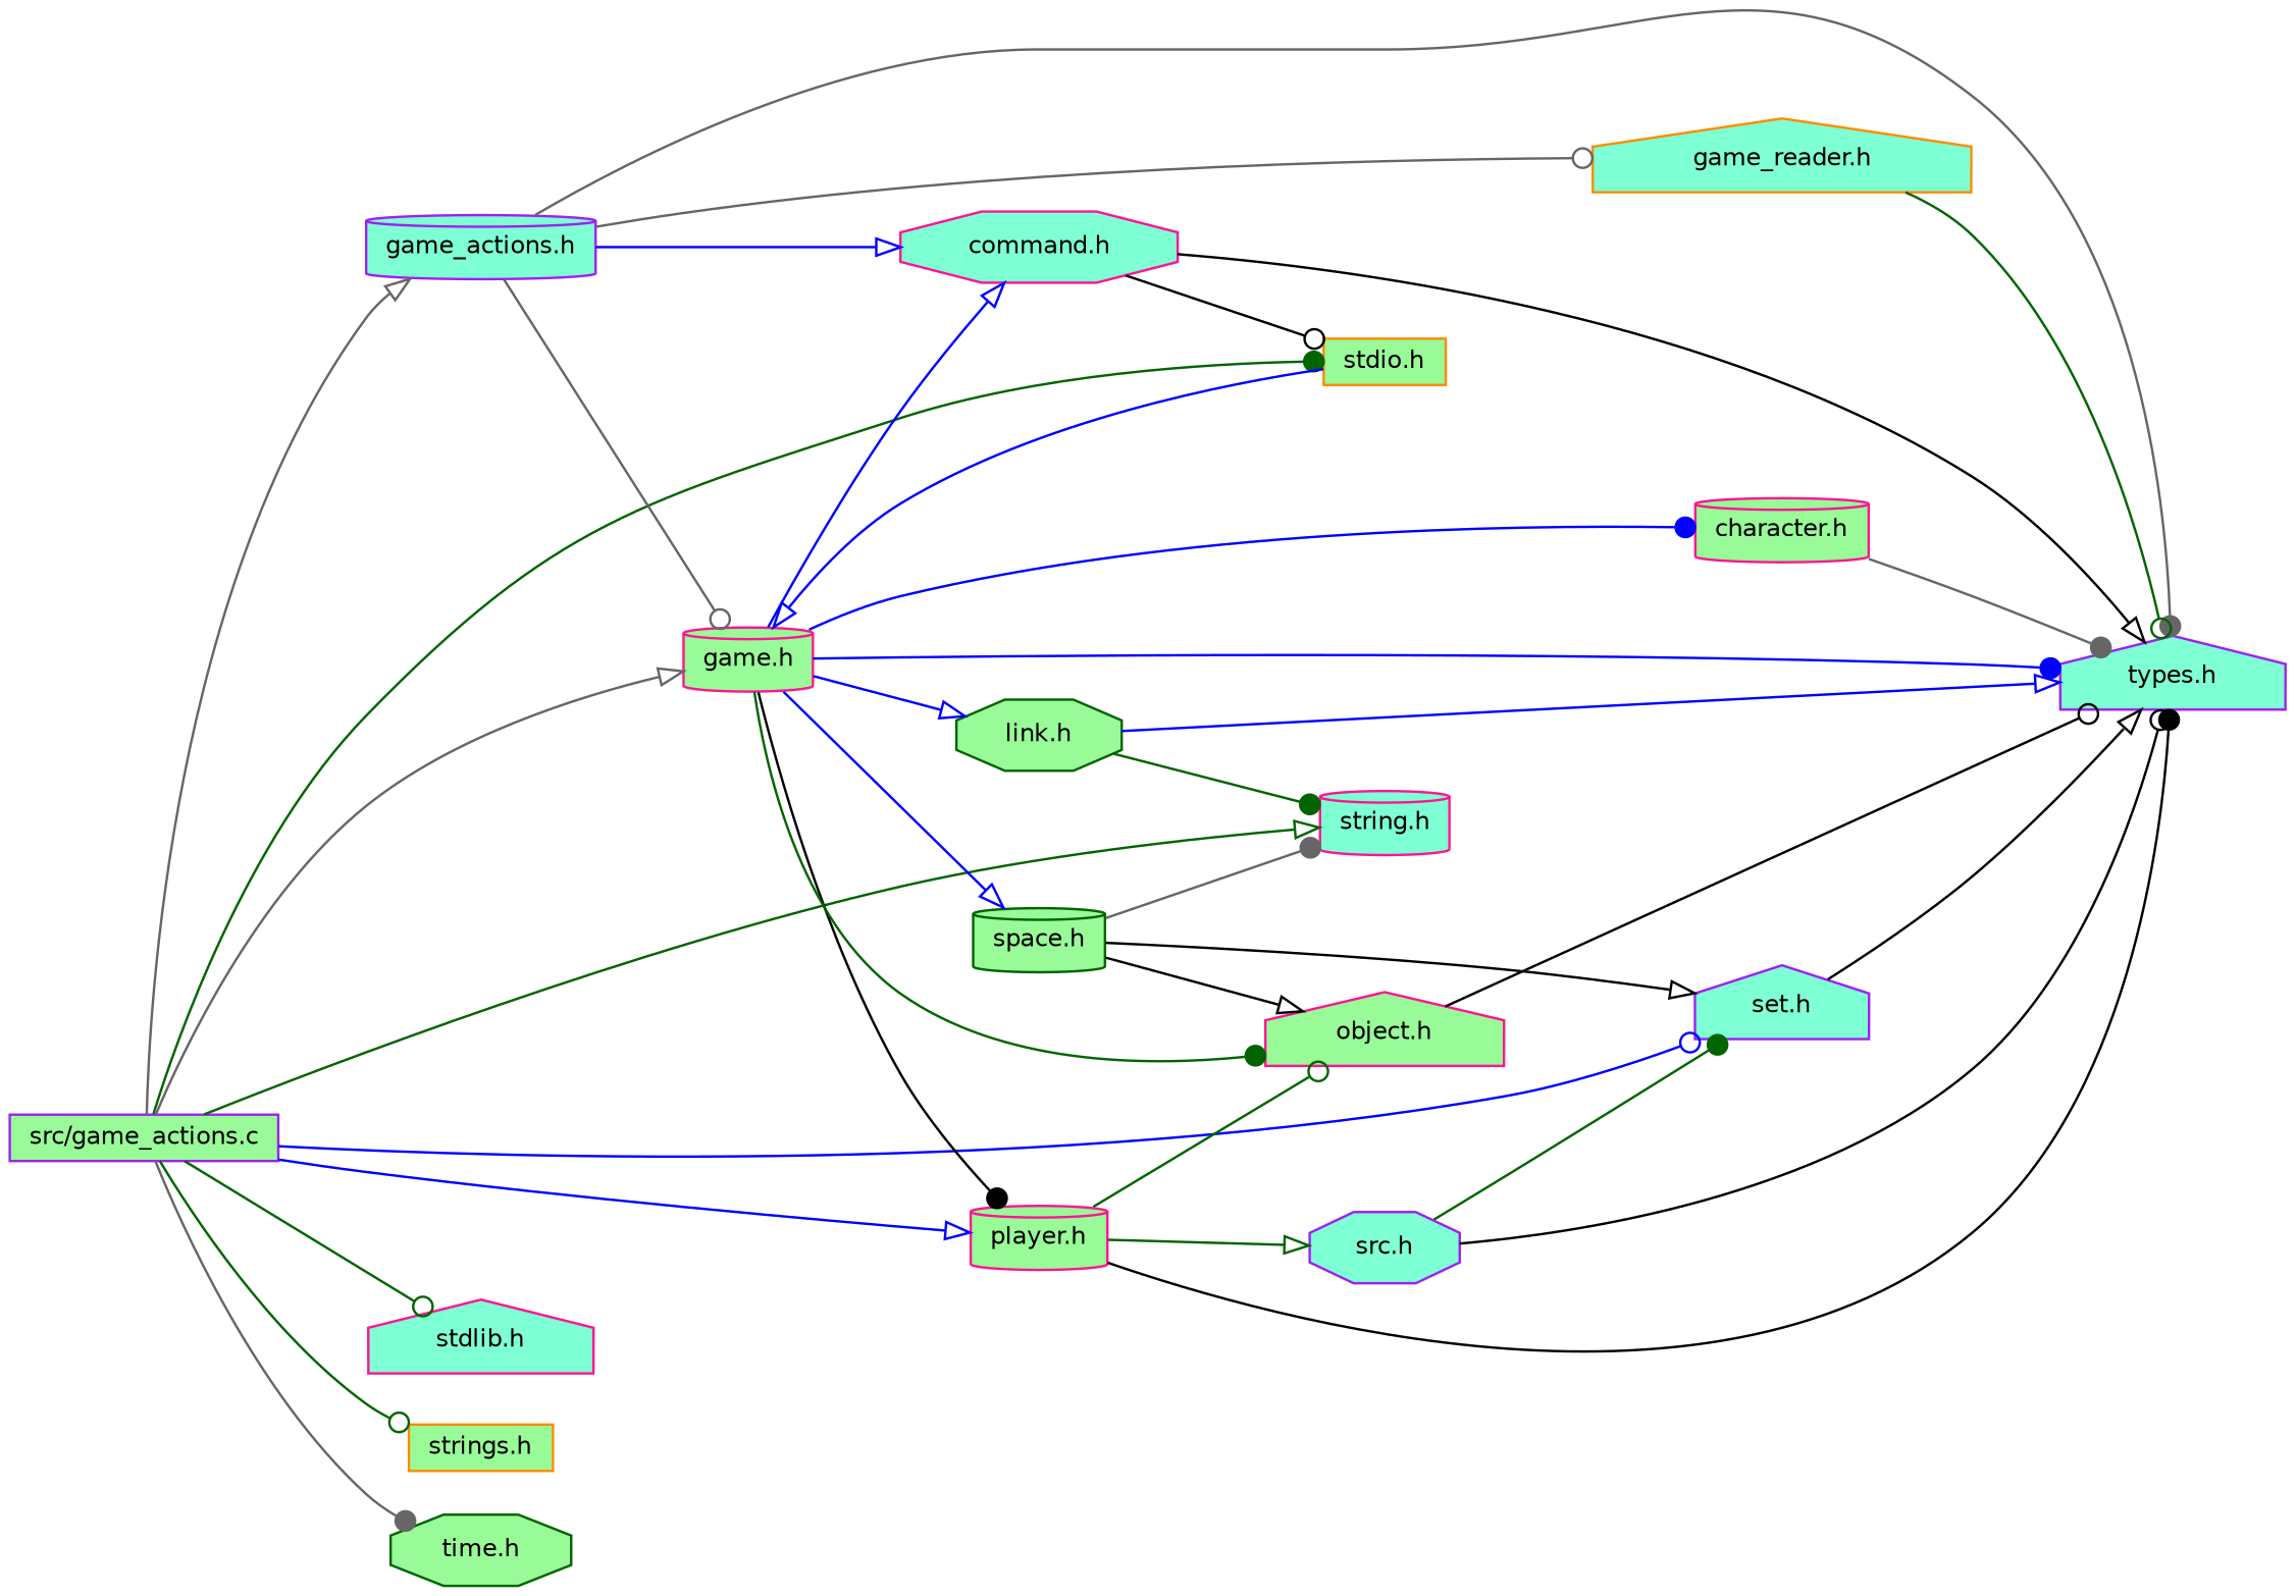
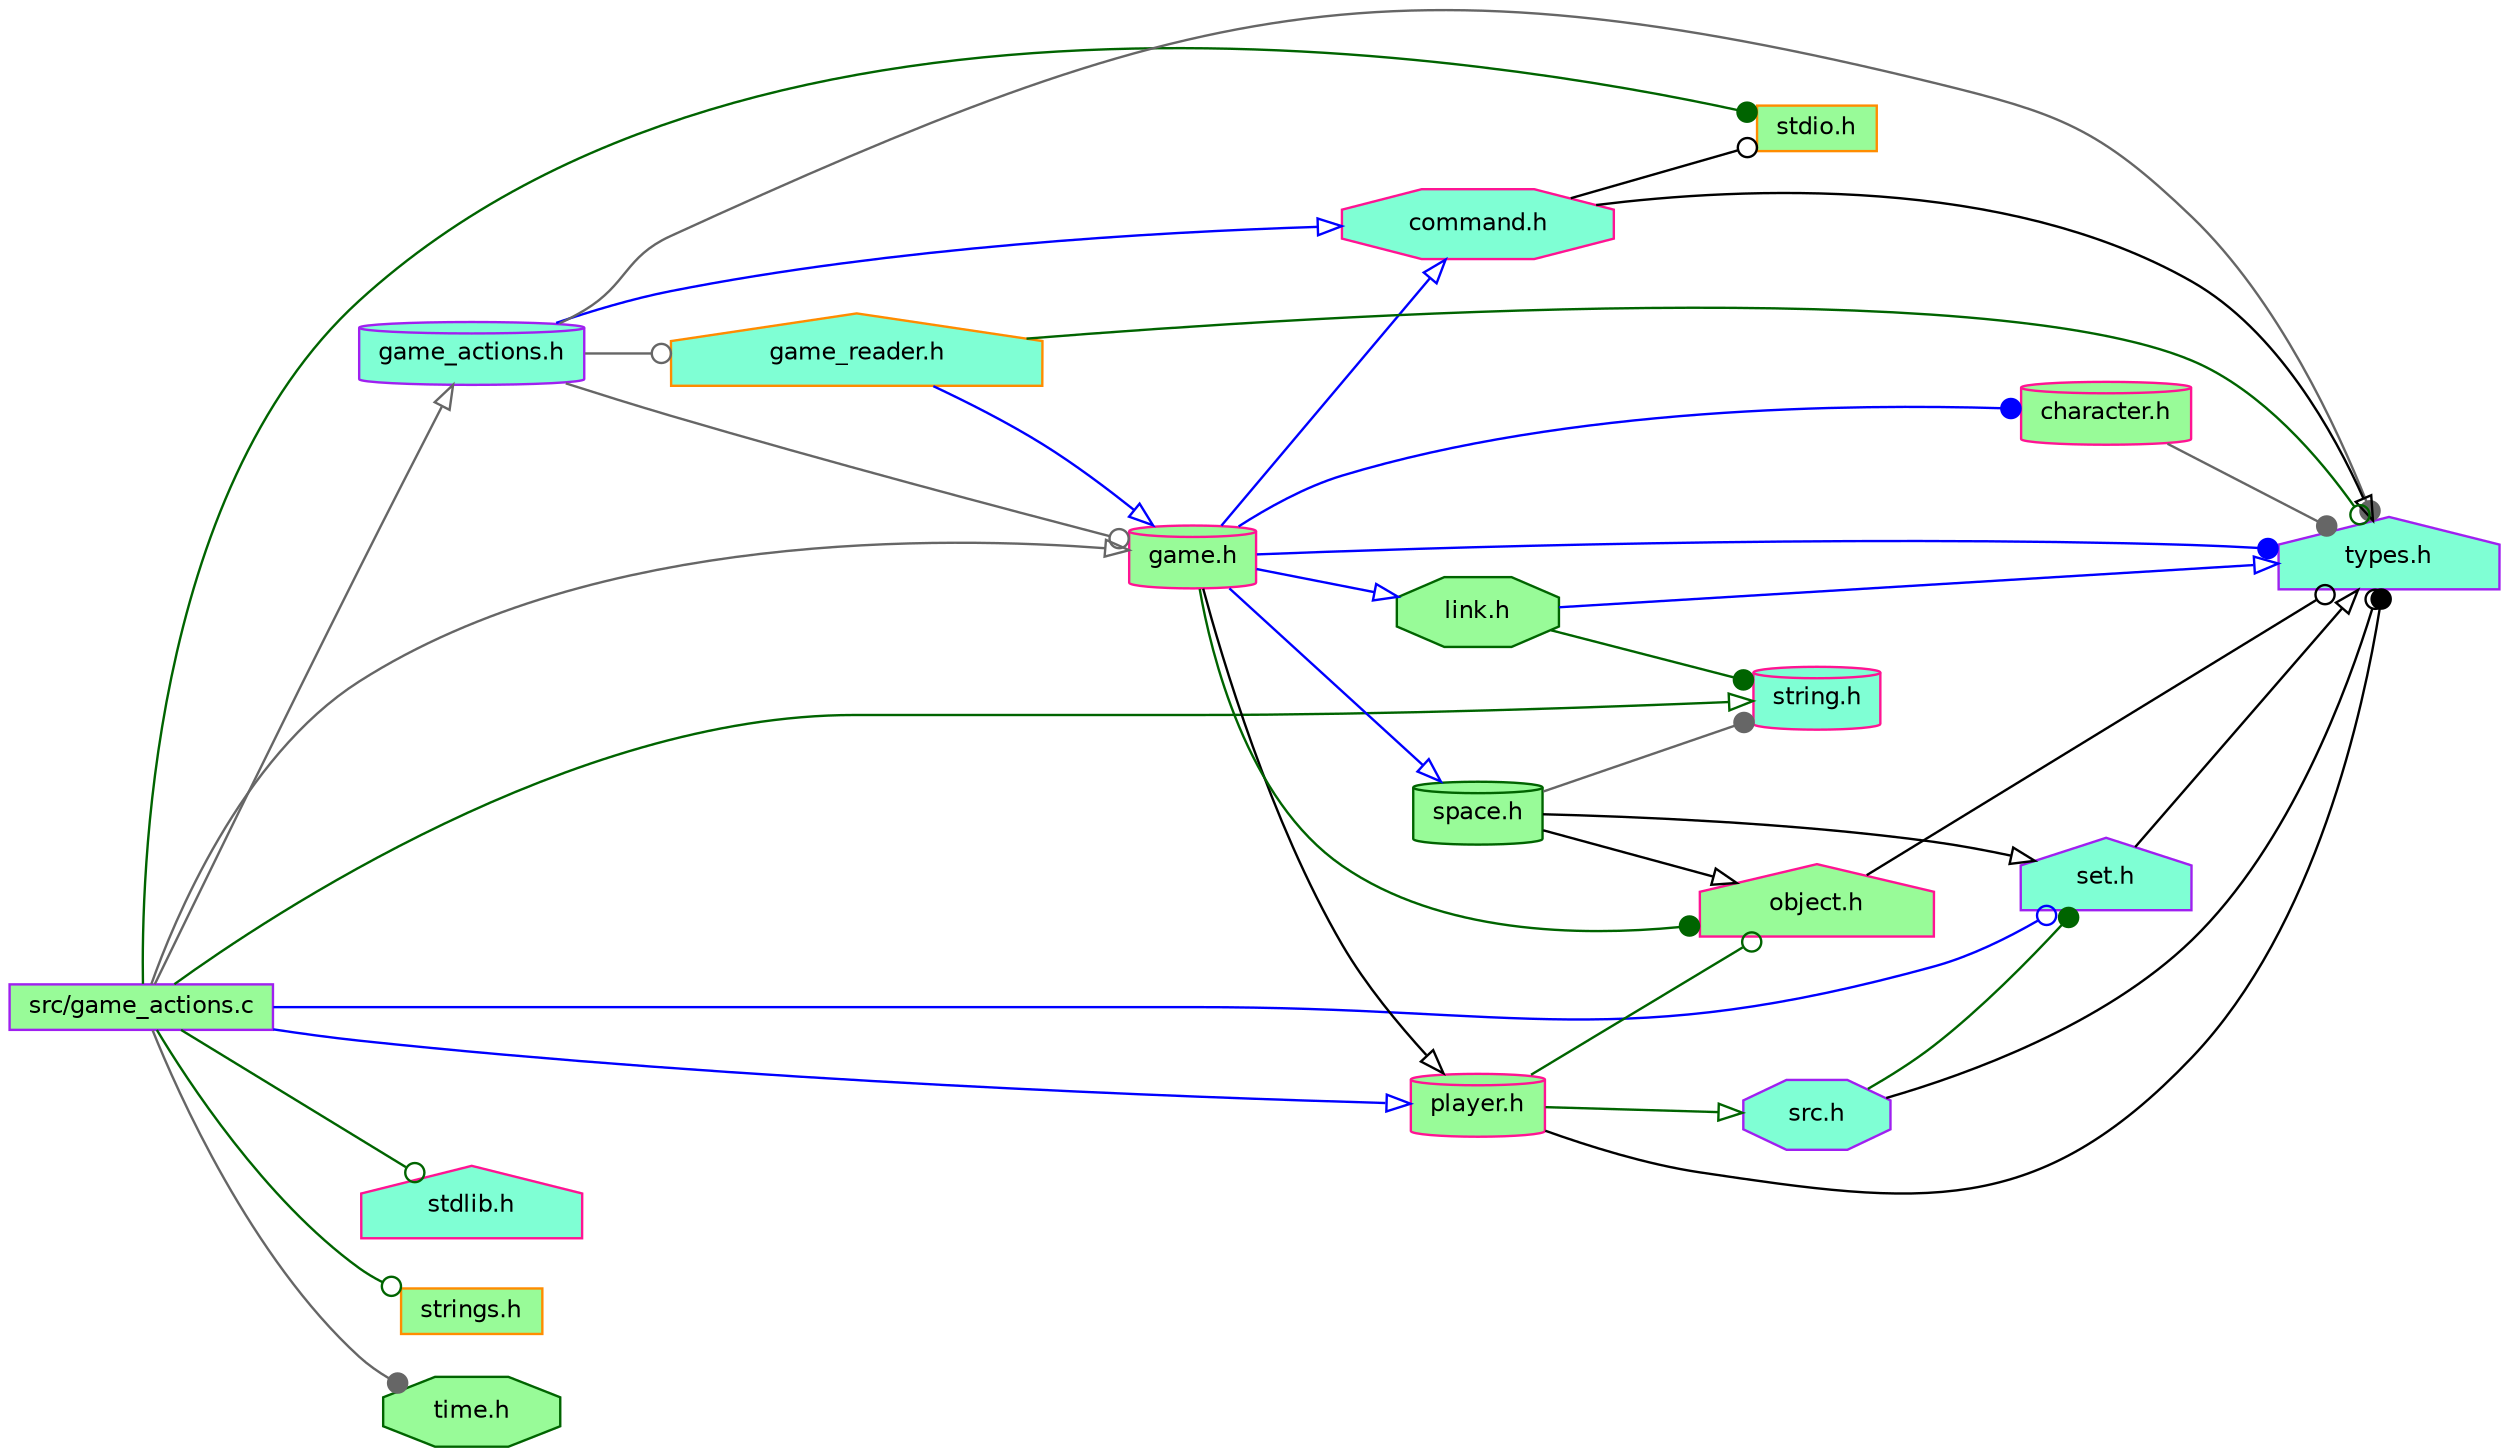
  digraph {
    rankdir=LR
    node [color=deeppink fillcolor=palegreen fontname=Helvetica fontsize=10 shape=cylinder style=filled]
    edge [arrowhead=onormal color=darkgreen fontname=Helvetica fontsize=10 labelfontname=Helvetica labelfontsize=10 style=solid]
    n1 [color=purple fontcolor=black height=0.2 label="src/game_actions.c" shape=box width=0.4]
    n2 [color=purple fillcolor=aquamarine height=0.2 label="game_actions.h" width=0.4]
    n3 [color=darkorange height=0.2 label="stdio.h" shape=box width=0.4]
    n4 [height=0.2 label="game.h" width=0.4]
    n5 [color=purple fillcolor=aquamarine height=0.2 label="set.h" shape=house width=0.4]
    n6 [height=0.2 label="player.h" width=0.4]
    n7 [fillcolor=aquamarine height=0.2 label="string.h" width=0.4]
    n8 [fillcolor=aquamarine height=0.2 label="stdlib.h" shape=house width=0.4]
    n9 [color=darkorange height=0.2 label="strings.h" shape=box width=0.4]
    n10 [color=darkgreen height=0.2 label="time.h" shape=octagon width=0.4]
    n11 [fillcolor=aquamarine height=0.2 label="command.h" shape=octagon width=0.4]
    n12 [color=purple fillcolor=aquamarine height=0.2 label="types.h" shape=house width=0.4]
    n13 [color=darkorange fillcolor=aquamarine height=0.2 label="game_reader.h" shape=house width=0.4]
    n14 [color=darkgreen height=0.2 label="space.h" width=0.4]
    n15 [height=0.2 label="object.h" shape=house width=0.4]
    n16 [height=0.2 label="character.h" width=0.4]
    n17 [color=darkgreen height=0.2 label="link.h" shape=octagon width=0.4]
    n18 [color=purple fillcolor=aquamarine height=0.2 label="src.h" shape=octagon width=0.4]
    n1 -> n2 [color=gray40]
    n1 -> n3 [arrowhead=dot]
    n1 -> n4 [color=gray40]
    n1 -> n5 [arrowhead=odot color=blue]
    n1 -> n6 [color=blue]
    n1 -> n7
    n1 -> n8 [arrowhead=odot]
    n1 -> n9 [arrowhead=odot]
    n1 -> n10 [arrowhead=dot color=gray40]
    n2 -> n4 [arrowhead=odot color=gray40]
    n2 -> n11 [color=blue]
    n2 -> n12 [arrowhead=dot color=gray40]
    n2 -> n13 [arrowhead=odot color=gray40]
-   n4 -> n6 [arrowhead=dot color=black]
+   n4 -> n6 [color=black]
    n4 -> n11 [color=blue]
    n4 -> n12 [arrowhead=dot color=blue]
    n4 -> n14 [color=blue]
    n4 -> n15 [arrowhead=dot]
    n4 -> n16 [arrowhead=dot color=blue]
    n4 -> n17 [color=blue]
    n5 -> n12 [color=black]
    n6 -> n12 [arrowhead=dot color=black]
    n6 -> n15 [arrowhead=odot]
    n6 -> n18
    n11 -> n3 [arrowhead=odot color=black]
    n11 -> n12 [color=black]
-   n3 -> n4 [color=blue]
+   n13 -> n4 [color=blue]
    n13 -> n12 [arrowhead=odot]
    n14 -> n5 [color=black]
    n14 -> n7 [arrowhead=dot color=gray40]
    n14 -> n15 [color=black]
    n15 -> n12 [arrowhead=odot color=black]
    n16 -> n12 [arrowhead=dot color=gray40]
    n17 -> n7 [arrowhead=dot]
    n17 -> n12 [color=blue]
    n18 -> n5 [arrowhead=dot]
    n18 -> n12 [arrowhead=odot color=black]
  }
